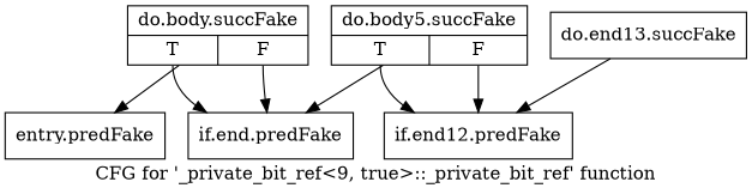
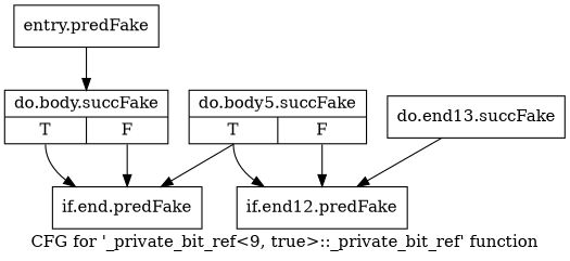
  digraph {
    label="CFG for '_private_bit_ref\<9, true\>::_private_bit_ref' function"
    node [shape=record filename="/tools/Xilinx/Vitis_HLS/2022.1/include/etc/ap_private.h" linenumber=6925]
    edge [execusionnum=0 filename="/tools/Xilinx/Vitis_HLS/2022.1/include/etc/ap_private.h"]
    n1 [label="{entry.predFake}" filename="" linenumber=""]
    n2 [label="{do.body.succFake|{<s0>T|<s1>F}}"]
    n3 [label="{if.end.predFake}"]
    n4 [label="{do.body5.succFake|{<s0>T|<s1>F}}" linenumber=6927]
    n5 [label="{if.end12.predFake}" linenumber=6927]
    n6 [label="{do.end13.succFake}" linenumber=6929]
-   n2 -> n1
+   n1 -> n2
    n2 -> n3 [tailport=s0]
    n2 -> n3 [tailport=s1 execusionnum="" filename=""]
    n4 -> n3
    n4 -> n5 [tailport=s0]
    n4 -> n5 [tailport=s1 execusionnum="" filename=""]
    n6 -> n5
  }
